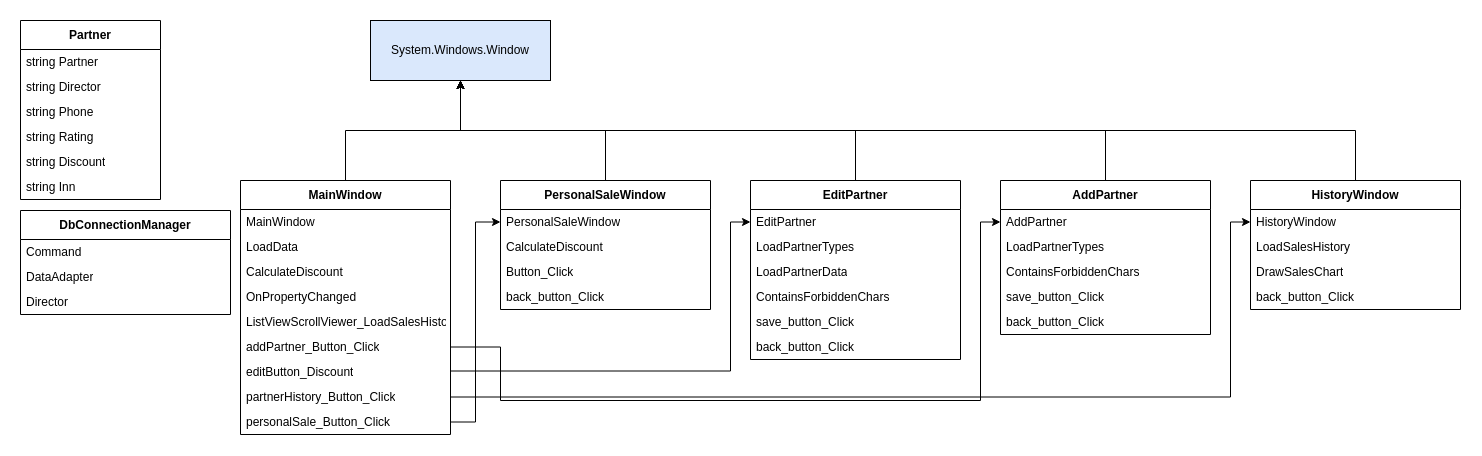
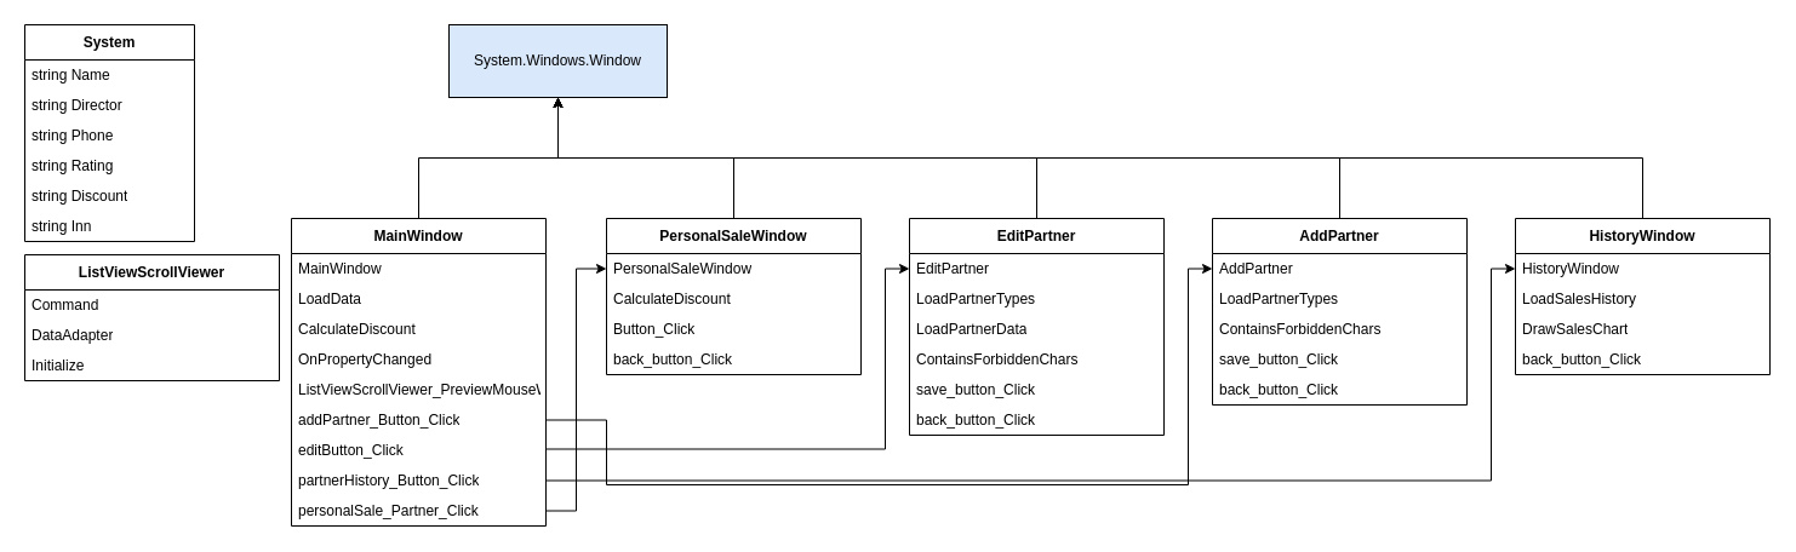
  <mxCell id="0" />
  <mxCell id="1" parent="0" />
- <mxCell id="2" value="Partner" style="swimlane;fontStyle=1;align=center;verticalAlign=middle;childLayout=stackLayout;horizontal=1;startSize=29;horizontalStack=0;resizeParent=1;resizeParentMax=0;resizeLast=0;collapsible=0;marginBottom=0;html=1;whiteSpace=wrap;" vertex="1" parent="1"><mxGeometry x="20" y="20" width="140" height="179" as="geometry" /></mxCell>
- <mxCell id="3" value="string Partner" style="text;html=1;strokeColor=none;fillColor=none;align=left;verticalAlign=middle;spacingLeft=4;spacingRight=4;overflow=hidden;rotatable=0;points=[[0,0.5],[1,0.5]];portConstraint=eastwest;whiteSpace=wrap;" vertex="1" parent="2"><mxGeometry y="29" width="140" height="25" as="geometry" /></mxCell>
+ <mxCell id="2" value="System" style="swimlane;fontStyle=1;align=center;verticalAlign=middle;childLayout=stackLayout;horizontal=1;startSize=29;horizontalStack=0;resizeParent=1;resizeParentMax=0;resizeLast=0;collapsible=0;marginBottom=0;html=1;whiteSpace=wrap;" vertex="1" parent="1"><mxGeometry x="20" y="20" width="140" height="179" as="geometry" /></mxCell>
+ <mxCell id="3" value="string Name" style="text;html=1;strokeColor=none;fillColor=none;align=left;verticalAlign=middle;spacingLeft=4;spacingRight=4;overflow=hidden;rotatable=0;points=[[0,0.5],[1,0.5]];portConstraint=eastwest;whiteSpace=wrap;" vertex="1" parent="2"><mxGeometry y="29" width="140" height="25" as="geometry" /></mxCell>
  <mxCell id="4" value="string Director" style="text;html=1;strokeColor=none;fillColor=none;align=left;verticalAlign=middle;spacingLeft=4;spacingRight=4;overflow=hidden;rotatable=0;points=[[0,0.5],[1,0.5]];portConstraint=eastwest;whiteSpace=wrap;" vertex="1" parent="2"><mxGeometry y="54" width="140" height="25" as="geometry" /></mxCell>
  <mxCell id="5" value="string Phone" style="text;html=1;strokeColor=none;fillColor=none;align=left;verticalAlign=middle;spacingLeft=4;spacingRight=4;overflow=hidden;rotatable=0;points=[[0,0.5],[1,0.5]];portConstraint=eastwest;whiteSpace=wrap;" vertex="1" parent="2"><mxGeometry y="79" width="140" height="25" as="geometry" /></mxCell>
  <mxCell id="6" value="string Rating" style="text;html=1;strokeColor=none;fillColor=none;align=left;verticalAlign=middle;spacingLeft=4;spacingRight=4;overflow=hidden;rotatable=0;points=[[0,0.5],[1,0.5]];portConstraint=eastwest;whiteSpace=wrap;" vertex="1" parent="2"><mxGeometry y="104" width="140" height="25" as="geometry" /></mxCell>
  <mxCell id="7" value="string Discount" style="text;html=1;strokeColor=none;fillColor=none;align=left;verticalAlign=middle;spacingLeft=4;spacingRight=4;overflow=hidden;rotatable=0;points=[[0,0.5],[1,0.5]];portConstraint=eastwest;whiteSpace=wrap;" vertex="1" parent="2"><mxGeometry y="129" width="140" height="25" as="geometry" /></mxCell>
  <mxCell id="8" value="string Inn" style="text;html=1;strokeColor=none;fillColor=none;align=left;verticalAlign=middle;spacingLeft=4;spacingRight=4;overflow=hidden;rotatable=0;points=[[0,0.5],[1,0.5]];portConstraint=eastwest;whiteSpace=wrap;" vertex="1" parent="2"><mxGeometry y="154" width="140" height="25" as="geometry" /></mxCell>
  <mxCell id="9" style="edgeStyle=orthogonalEdgeStyle;rounded=0;orthogonalLoop=1;jettySize=auto;html=1;exitX=0.5;exitY=0;exitDx=0;exitDy=0;entryX=0.5;entryY=1;entryDx=0;entryDy=0;" edge="1" parent="1" source="11" target="27"><mxGeometry relative="1" as="geometry" /></mxCell>
  <mxCell id="10" style="edgeStyle=orthogonalEdgeStyle;rounded=0;orthogonalLoop=1;jettySize=auto;html=1;exitX=1;exitY=0.75;exitDx=0;exitDy=0;entryX=0;entryY=0.5;entryDx=0;entryDy=0;" edge="1" parent="1" source="11" target="31"><mxGeometry relative="1" as="geometry"><Array as="points"><mxPoint x="730" y="371" /><mxPoint x="730" y="222" /></Array></mxGeometry></mxCell>
  <mxCell id="11" value="MainWindow" style="swimlane;fontStyle=1;align=center;verticalAlign=middle;childLayout=stackLayout;horizontal=1;startSize=29;horizontalStack=0;resizeParent=1;resizeParentMax=0;resizeLast=0;collapsible=0;marginBottom=0;html=1;whiteSpace=wrap;" vertex="1" parent="1"><mxGeometry x="240" y="180" width="210" height="254" as="geometry" /></mxCell>
  <mxCell id="12" value="MainWindow" style="text;html=1;strokeColor=none;fillColor=none;align=left;verticalAlign=middle;spacingLeft=4;spacingRight=4;overflow=hidden;rotatable=0;points=[[0,0.5],[1,0.5]];portConstraint=eastwest;whiteSpace=wrap;" vertex="1" parent="11"><mxGeometry y="29" width="210" height="25" as="geometry" /></mxCell>
  <mxCell id="13" value="LoadData" style="text;html=1;strokeColor=none;fillColor=none;align=left;verticalAlign=middle;spacingLeft=4;spacingRight=4;overflow=hidden;rotatable=0;points=[[0,0.5],[1,0.5]];portConstraint=eastwest;whiteSpace=wrap;" vertex="1" parent="11"><mxGeometry y="54" width="210" height="25" as="geometry" /></mxCell>
  <mxCell id="14" value="CalculateDiscount" style="text;html=1;strokeColor=none;fillColor=none;align=left;verticalAlign=middle;spacingLeft=4;spacingRight=4;overflow=hidden;rotatable=0;points=[[0,0.5],[1,0.5]];portConstraint=eastwest;whiteSpace=wrap;" vertex="1" parent="11"><mxGeometry y="79" width="210" height="25" as="geometry" /></mxCell>
  <mxCell id="15" value="OnPropertyChanged" style="text;html=1;strokeColor=none;fillColor=none;align=left;verticalAlign=middle;spacingLeft=4;spacingRight=4;overflow=hidden;rotatable=0;points=[[0,0.5],[1,0.5]];portConstraint=eastwest;whiteSpace=wrap;" vertex="1" parent="11"><mxGeometry y="104" width="210" height="25" as="geometry" /></mxCell>
- <mxCell id="16" value="ListViewScrollViewer_LoadSalesHistory" style="text;html=1;strokeColor=none;fillColor=none;align=left;verticalAlign=middle;spacingLeft=4;spacingRight=4;overflow=hidden;rotatable=0;points=[[0,0.5],[1,0.5]];portConstraint=eastwest;whiteSpace=wrap;" vertex="1" parent="11"><mxGeometry y="129" width="210" height="25" as="geometry" /></mxCell>
+ <mxCell id="16" value="ListViewScrollViewer_PreviewMouseWheel" style="text;html=1;strokeColor=none;fillColor=none;align=left;verticalAlign=middle;spacingLeft=4;spacingRight=4;overflow=hidden;rotatable=0;points=[[0,0.5],[1,0.5]];portConstraint=eastwest;whiteSpace=wrap;" vertex="1" parent="11"><mxGeometry y="129" width="210" height="25" as="geometry" /></mxCell>
  <mxCell id="17" value="addPartner_Button_Click" style="text;html=1;strokeColor=none;fillColor=none;align=left;verticalAlign=middle;spacingLeft=4;spacingRight=4;overflow=hidden;rotatable=0;points=[[0,0.5],[1,0.5]];portConstraint=eastwest;whiteSpace=wrap;" vertex="1" parent="11"><mxGeometry y="154" width="210" height="25" as="geometry" /></mxCell>
- <mxCell id="18" value="editButton_Discount" style="text;html=1;strokeColor=none;fillColor=none;align=left;verticalAlign=middle;spacingLeft=4;spacingRight=4;overflow=hidden;rotatable=0;points=[[0,0.5],[1,0.5]];portConstraint=eastwest;whiteSpace=wrap;" vertex="1" parent="11"><mxGeometry y="179" width="210" height="25" as="geometry" /></mxCell>
+ <mxCell id="18" value="editButton_Click" style="text;html=1;strokeColor=none;fillColor=none;align=left;verticalAlign=middle;spacingLeft=4;spacingRight=4;overflow=hidden;rotatable=0;points=[[0,0.5],[1,0.5]];portConstraint=eastwest;whiteSpace=wrap;" vertex="1" parent="11"><mxGeometry y="179" width="210" height="25" as="geometry" /></mxCell>
  <mxCell id="19" value="partnerHistory_Button_Click" style="text;html=1;strokeColor=none;fillColor=none;align=left;verticalAlign=middle;spacingLeft=4;spacingRight=4;overflow=hidden;rotatable=0;points=[[0,0.5],[1,0.5]];portConstraint=eastwest;whiteSpace=wrap;" vertex="1" parent="11"><mxGeometry y="204" width="210" height="25" as="geometry" /></mxCell>
- <mxCell id="20" value="personalSale_Button_Click" style="text;html=1;strokeColor=none;fillColor=none;align=left;verticalAlign=middle;spacingLeft=4;spacingRight=4;overflow=hidden;rotatable=0;points=[[0,0.5],[1,0.5]];portConstraint=eastwest;whiteSpace=wrap;" vertex="1" parent="11"><mxGeometry y="229" width="210" height="25" as="geometry" /></mxCell>
+ <mxCell id="20" value="personalSale_Partner_Click" style="text;html=1;strokeColor=none;fillColor=none;align=left;verticalAlign=middle;spacingLeft=4;spacingRight=4;overflow=hidden;rotatable=0;points=[[0,0.5],[1,0.5]];portConstraint=eastwest;whiteSpace=wrap;" vertex="1" parent="11"><mxGeometry y="229" width="210" height="25" as="geometry" /></mxCell>
  <mxCell id="21" style="edgeStyle=orthogonalEdgeStyle;rounded=0;orthogonalLoop=1;jettySize=auto;html=1;exitX=0.5;exitY=0;exitDx=0;exitDy=0;entryX=0.5;entryY=1;entryDx=0;entryDy=0;" edge="1" parent="1" source="22" target="27"><mxGeometry relative="1" as="geometry" /></mxCell>
  <mxCell id="22" value="PersonalSaleWindow" style="swimlane;fontStyle=1;align=center;verticalAlign=middle;childLayout=stackLayout;horizontal=1;startSize=29;horizontalStack=0;resizeParent=1;resizeParentMax=0;resizeLast=0;collapsible=0;marginBottom=0;html=1;whiteSpace=wrap;" vertex="1" parent="1"><mxGeometry x="500" y="180" width="210" height="129" as="geometry" /></mxCell>
  <mxCell id="23" value="PersonalSaleWindow" style="text;html=1;strokeColor=none;fillColor=none;align=left;verticalAlign=middle;spacingLeft=4;spacingRight=4;overflow=hidden;rotatable=0;points=[[0,0.5],[1,0.5]];portConstraint=eastwest;whiteSpace=wrap;" vertex="1" parent="22"><mxGeometry y="29" width="210" height="25" as="geometry" /></mxCell>
  <mxCell id="24" value="CalculateDiscount" style="text;html=1;strokeColor=none;fillColor=none;align=left;verticalAlign=middle;spacingLeft=4;spacingRight=4;overflow=hidden;rotatable=0;points=[[0,0.5],[1,0.5]];portConstraint=eastwest;whiteSpace=wrap;" vertex="1" parent="22"><mxGeometry y="54" width="210" height="25" as="geometry" /></mxCell>
  <mxCell id="25" value="Button_Click" style="text;html=1;strokeColor=none;fillColor=none;align=left;verticalAlign=middle;spacingLeft=4;spacingRight=4;overflow=hidden;rotatable=0;points=[[0,0.5],[1,0.5]];portConstraint=eastwest;whiteSpace=wrap;" vertex="1" parent="22"><mxGeometry y="79" width="210" height="25" as="geometry" /></mxCell>
  <mxCell id="26" value="back_button_Click" style="text;html=1;strokeColor=none;fillColor=none;align=left;verticalAlign=middle;spacingLeft=4;spacingRight=4;overflow=hidden;rotatable=0;points=[[0,0.5],[1,0.5]];portConstraint=eastwest;whiteSpace=wrap;" vertex="1" parent="22"><mxGeometry y="104" width="210" height="25" as="geometry" /></mxCell>
  <mxCell id="27" value="System.Windows.Window" style="rounded=0;whiteSpace=wrap;html=1;fillColor=#dae8fc;" vertex="1" parent="1"><mxGeometry x="370" y="20" width="180" height="60" as="geometry" /></mxCell>
  <mxCell id="28" style="edgeStyle=orthogonalEdgeStyle;rounded=0;orthogonalLoop=1;jettySize=auto;html=1;exitX=1;exitY=0.5;exitDx=0;exitDy=0;entryX=0;entryY=0.5;entryDx=0;entryDy=0;" edge="1" parent="1" source="20" target="23"><mxGeometry relative="1" as="geometry" /></mxCell>
  <mxCell id="29" style="edgeStyle=orthogonalEdgeStyle;rounded=0;orthogonalLoop=1;jettySize=auto;html=1;exitX=0.5;exitY=0;exitDx=0;exitDy=0;entryX=0.5;entryY=1;entryDx=0;entryDy=0;" edge="1" parent="1" source="30" target="27"><mxGeometry relative="1" as="geometry" /></mxCell>
  <mxCell id="30" value="EditPartner" style="swimlane;fontStyle=1;align=center;verticalAlign=middle;childLayout=stackLayout;horizontal=1;startSize=29;horizontalStack=0;resizeParent=1;resizeParentMax=0;resizeLast=0;collapsible=0;marginBottom=0;html=1;whiteSpace=wrap;" vertex="1" parent="1"><mxGeometry x="750" y="180" width="210" height="179" as="geometry" /></mxCell>
  <mxCell id="31" value="EditPartner" style="text;html=1;strokeColor=none;fillColor=none;align=left;verticalAlign=middle;spacingLeft=4;spacingRight=4;overflow=hidden;rotatable=0;points=[[0,0.5],[1,0.5]];portConstraint=eastwest;whiteSpace=wrap;" vertex="1" parent="30"><mxGeometry y="29" width="210" height="25" as="geometry" /></mxCell>
  <mxCell id="32" value="LoadPartnerTypes" style="text;html=1;strokeColor=none;fillColor=none;align=left;verticalAlign=middle;spacingLeft=4;spacingRight=4;overflow=hidden;rotatable=0;points=[[0,0.5],[1,0.5]];portConstraint=eastwest;whiteSpace=wrap;" vertex="1" parent="30"><mxGeometry y="54" width="210" height="25" as="geometry" /></mxCell>
  <mxCell id="33" value="LoadPartnerData" style="text;html=1;strokeColor=none;fillColor=none;align=left;verticalAlign=middle;spacingLeft=4;spacingRight=4;overflow=hidden;rotatable=0;points=[[0,0.5],[1,0.5]];portConstraint=eastwest;whiteSpace=wrap;" vertex="1" parent="30"><mxGeometry y="79" width="210" height="25" as="geometry" /></mxCell>
  <mxCell id="34" value="ContainsForbiddenChars" style="text;html=1;strokeColor=none;fillColor=none;align=left;verticalAlign=middle;spacingLeft=4;spacingRight=4;overflow=hidden;rotatable=0;points=[[0,0.5],[1,0.5]];portConstraint=eastwest;whiteSpace=wrap;" vertex="1" parent="30"><mxGeometry y="104" width="210" height="25" as="geometry" /></mxCell>
  <mxCell id="35" value="save_button_Click" style="text;html=1;strokeColor=none;fillColor=none;align=left;verticalAlign=middle;spacingLeft=4;spacingRight=4;overflow=hidden;rotatable=0;points=[[0,0.5],[1,0.5]];portConstraint=eastwest;whiteSpace=wrap;" vertex="1" parent="30"><mxGeometry y="129" width="210" height="25" as="geometry" /></mxCell>
  <mxCell id="36" value="back_button_Click" style="text;html=1;strokeColor=none;fillColor=none;align=left;verticalAlign=middle;spacingLeft=4;spacingRight=4;overflow=hidden;rotatable=0;points=[[0,0.5],[1,0.5]];portConstraint=eastwest;whiteSpace=wrap;" vertex="1" parent="30"><mxGeometry y="154" width="210" height="25" as="geometry" /></mxCell>
  <mxCell id="37" style="edgeStyle=orthogonalEdgeStyle;rounded=0;orthogonalLoop=1;jettySize=auto;html=1;exitX=0.5;exitY=0;exitDx=0;exitDy=0;entryX=0.5;entryY=1;entryDx=0;entryDy=0;" edge="1" parent="1" source="38" target="27"><mxGeometry relative="1" as="geometry" /></mxCell>
  <mxCell id="38" value="AddPartner" style="swimlane;fontStyle=1;align=center;verticalAlign=middle;childLayout=stackLayout;horizontal=1;startSize=29;horizontalStack=0;resizeParent=1;resizeParentMax=0;resizeLast=0;collapsible=0;marginBottom=0;html=1;whiteSpace=wrap;" vertex="1" parent="1"><mxGeometry x="1000" y="180" width="210" height="154" as="geometry" /></mxCell>
  <mxCell id="39" value="AddPartner" style="text;html=1;strokeColor=none;fillColor=none;align=left;verticalAlign=middle;spacingLeft=4;spacingRight=4;overflow=hidden;rotatable=0;points=[[0,0.5],[1,0.5]];portConstraint=eastwest;whiteSpace=wrap;" vertex="1" parent="38"><mxGeometry y="29" width="210" height="25" as="geometry" /></mxCell>
  <mxCell id="40" value="LoadPartnerTypes" style="text;html=1;strokeColor=none;fillColor=none;align=left;verticalAlign=middle;spacingLeft=4;spacingRight=4;overflow=hidden;rotatable=0;points=[[0,0.5],[1,0.5]];portConstraint=eastwest;whiteSpace=wrap;" vertex="1" parent="38"><mxGeometry y="54" width="210" height="25" as="geometry" /></mxCell>
  <mxCell id="41" value="ContainsForbiddenChars" style="text;html=1;strokeColor=none;fillColor=none;align=left;verticalAlign=middle;spacingLeft=4;spacingRight=4;overflow=hidden;rotatable=0;points=[[0,0.5],[1,0.5]];portConstraint=eastwest;whiteSpace=wrap;" vertex="1" parent="38"><mxGeometry y="79" width="210" height="25" as="geometry" /></mxCell>
  <mxCell id="42" value="save_button_Click" style="text;html=1;strokeColor=none;fillColor=none;align=left;verticalAlign=middle;spacingLeft=4;spacingRight=4;overflow=hidden;rotatable=0;points=[[0,0.5],[1,0.5]];portConstraint=eastwest;whiteSpace=wrap;" vertex="1" parent="38"><mxGeometry y="104" width="210" height="25" as="geometry" /></mxCell>
  <mxCell id="43" value="back_button_Click" style="text;html=1;strokeColor=none;fillColor=none;align=left;verticalAlign=middle;spacingLeft=4;spacingRight=4;overflow=hidden;rotatable=0;points=[[0,0.5],[1,0.5]];portConstraint=eastwest;whiteSpace=wrap;" vertex="1" parent="38"><mxGeometry y="129" width="210" height="25" as="geometry" /></mxCell>
  <mxCell id="44" style="edgeStyle=orthogonalEdgeStyle;rounded=0;orthogonalLoop=1;jettySize=auto;html=1;exitX=1;exitY=0.5;exitDx=0;exitDy=0;entryX=0;entryY=0.5;entryDx=0;entryDy=0;" edge="1" parent="1" source="17" target="39"><mxGeometry relative="1" as="geometry"><Array as="points"><mxPoint x="500" y="347" /><mxPoint x="500" y="400" /><mxPoint x="980" y="400" /><mxPoint x="980" y="222" /></Array></mxGeometry></mxCell>
  <mxCell id="45" style="edgeStyle=orthogonalEdgeStyle;rounded=0;orthogonalLoop=1;jettySize=auto;html=1;exitX=0.5;exitY=0;exitDx=0;exitDy=0;entryX=0.5;entryY=1;entryDx=0;entryDy=0;" edge="1" parent="1" source="46" target="27"><mxGeometry relative="1" as="geometry" /></mxCell>
  <mxCell id="46" value="HistoryWindow" style="swimlane;fontStyle=1;align=center;verticalAlign=middle;childLayout=stackLayout;horizontal=1;startSize=29;horizontalStack=0;resizeParent=1;resizeParentMax=0;resizeLast=0;collapsible=0;marginBottom=0;html=1;whiteSpace=wrap;" vertex="1" parent="1"><mxGeometry x="1250" y="180" width="210" height="129" as="geometry" /></mxCell>
  <mxCell id="47" value="HistoryWindow" style="text;html=1;strokeColor=none;fillColor=none;align=left;verticalAlign=middle;spacingLeft=4;spacingRight=4;overflow=hidden;rotatable=0;points=[[0,0.5],[1,0.5]];portConstraint=eastwest;whiteSpace=wrap;" vertex="1" parent="46"><mxGeometry y="29" width="210" height="25" as="geometry" /></mxCell>
  <mxCell id="48" value="LoadSalesHistory" style="text;html=1;strokeColor=none;fillColor=none;align=left;verticalAlign=middle;spacingLeft=4;spacingRight=4;overflow=hidden;rotatable=0;points=[[0,0.5],[1,0.5]];portConstraint=eastwest;whiteSpace=wrap;" vertex="1" parent="46"><mxGeometry y="54" width="210" height="25" as="geometry" /></mxCell>
  <mxCell id="49" value="DrawSalesChart" style="text;html=1;strokeColor=none;fillColor=none;align=left;verticalAlign=middle;spacingLeft=4;spacingRight=4;overflow=hidden;rotatable=0;points=[[0,0.5],[1,0.5]];portConstraint=eastwest;whiteSpace=wrap;" vertex="1" parent="46"><mxGeometry y="79" width="210" height="25" as="geometry" /></mxCell>
  <mxCell id="50" value="back_button_Click" style="text;html=1;strokeColor=none;fillColor=none;align=left;verticalAlign=middle;spacingLeft=4;spacingRight=4;overflow=hidden;rotatable=0;points=[[0,0.5],[1,0.5]];portConstraint=eastwest;whiteSpace=wrap;" vertex="1" parent="46"><mxGeometry y="104" width="210" height="25" as="geometry" /></mxCell>
  <mxCell id="51" style="edgeStyle=orthogonalEdgeStyle;rounded=0;orthogonalLoop=1;jettySize=auto;html=1;exitX=1;exitY=0.5;exitDx=0;exitDy=0;entryX=0;entryY=0.5;entryDx=0;entryDy=0;" edge="1" parent="1" source="19" target="47"><mxGeometry relative="1" as="geometry"><Array as="points"><mxPoint x="1230" y="397" /><mxPoint x="1230" y="221" /></Array></mxGeometry></mxCell>
- <mxCell id="52" value="DbConnectionManager" style="swimlane;fontStyle=1;align=center;verticalAlign=middle;childLayout=stackLayout;horizontal=1;startSize=29;horizontalStack=0;resizeParent=1;resizeParentMax=0;resizeLast=0;collapsible=0;marginBottom=0;html=1;whiteSpace=wrap;" vertex="1" parent="1"><mxGeometry x="20" y="210" width="210" height="104" as="geometry" /></mxCell>
+ <mxCell id="52" value="ListViewScrollViewer" style="swimlane;fontStyle=1;align=center;verticalAlign=middle;childLayout=stackLayout;horizontal=1;startSize=29;horizontalStack=0;resizeParent=1;resizeParentMax=0;resizeLast=0;collapsible=0;marginBottom=0;html=1;whiteSpace=wrap;" vertex="1" parent="1"><mxGeometry x="20" y="210" width="210" height="104" as="geometry" /></mxCell>
  <mxCell id="53" value="Command" style="text;html=1;strokeColor=none;fillColor=none;align=left;verticalAlign=middle;spacingLeft=4;spacingRight=4;overflow=hidden;rotatable=0;points=[[0,0.5],[1,0.5]];portConstraint=eastwest;whiteSpace=wrap;" vertex="1" parent="52"><mxGeometry y="29" width="210" height="25" as="geometry" /></mxCell>
  <mxCell id="54" value="DataAdapter" style="text;html=1;strokeColor=none;fillColor=none;align=left;verticalAlign=middle;spacingLeft=4;spacingRight=4;overflow=hidden;rotatable=0;points=[[0,0.5],[1,0.5]];portConstraint=eastwest;whiteSpace=wrap;" vertex="1" parent="52"><mxGeometry y="54" width="210" height="25" as="geometry" /></mxCell>
- <mxCell id="55" value="Director" style="text;html=1;strokeColor=none;fillColor=none;align=left;verticalAlign=middle;spacingLeft=4;spacingRight=4;overflow=hidden;rotatable=0;points=[[0,0.5],[1,0.5]];portConstraint=eastwest;whiteSpace=wrap;" vertex="1" parent="52"><mxGeometry y="79" width="210" height="25" as="geometry" /></mxCell>
+ <mxCell id="55" value="Initialize" style="text;html=1;strokeColor=none;fillColor=none;align=left;verticalAlign=middle;spacingLeft=4;spacingRight=4;overflow=hidden;rotatable=0;points=[[0,0.5],[1,0.5]];portConstraint=eastwest;whiteSpace=wrap;" vertex="1" parent="52"><mxGeometry y="79" width="210" height="25" as="geometry" /></mxCell>
